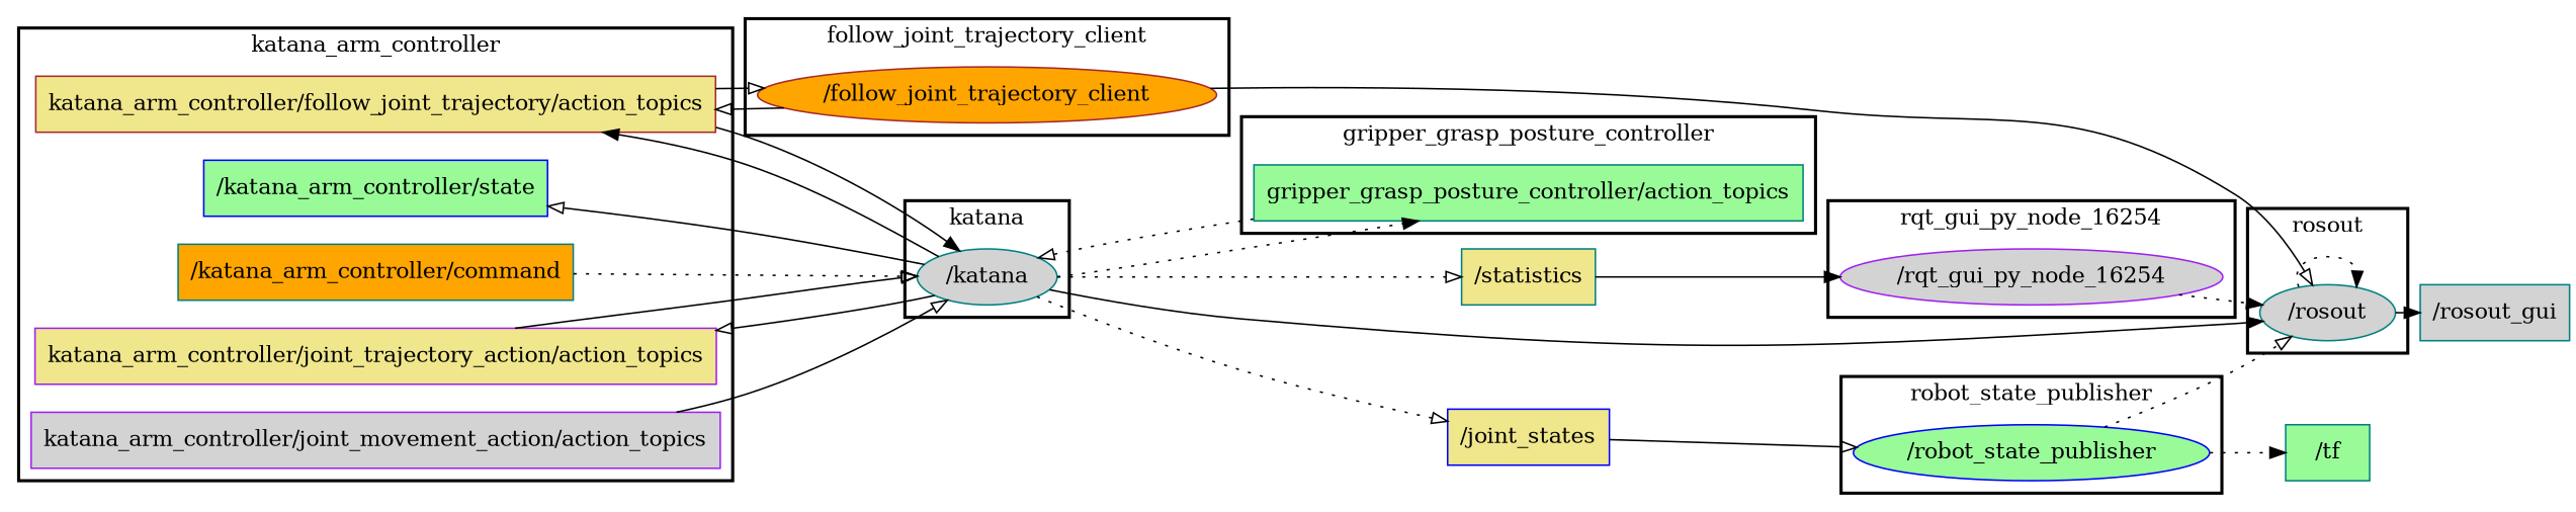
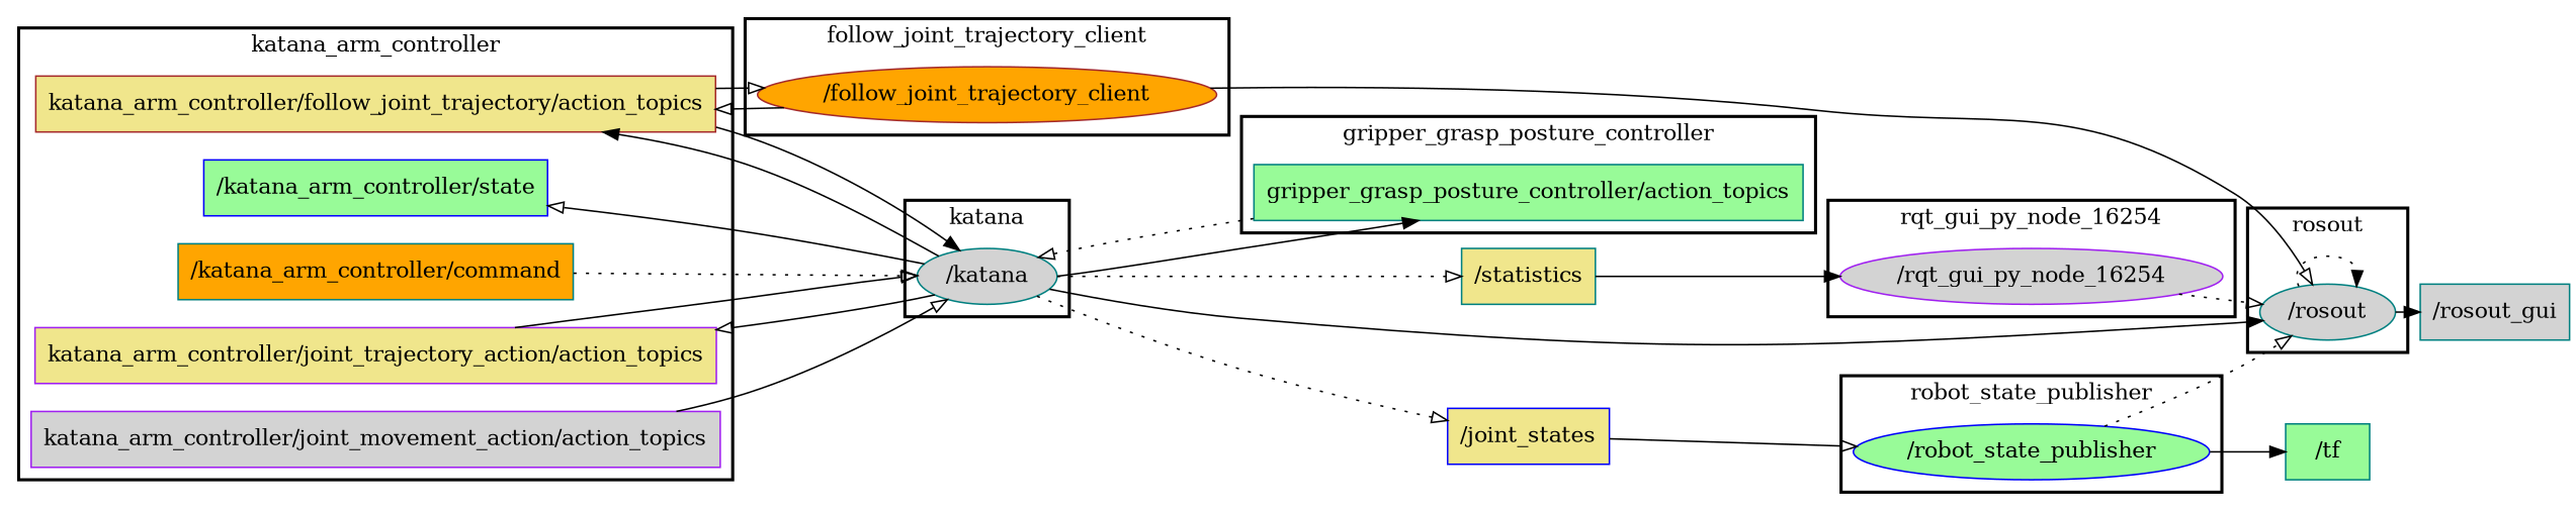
  digraph {
    compound=True
    rank=same
    rankdir=LR
    ranksep=0.2
    node [color=teal fillcolor=lightgrey shape=box style=filled]
    edge [arrowhead=onormal penwidth=1 style=bold]
    n1 [color=blue fillcolor=palegreen height=0.5 label="/katana_arm_controller/state" width=2.3889]
    n2 [fillcolor=orange height=0.5 label="/katana_arm_controller/command" width=2.8056]
    n3 [color=brown fillcolor=khaki height=0.5 label="katana_arm_controller/follow_joint_trajectory/action_topics" width=4.7778]
    n4 [color=purple height=0.5 label="katana_arm_controller/joint_movement_action/action_topics" width=4.8472]
    n5 [color=purple fillcolor=khaki height=0.5 label="katana_arm_controller/joint_trajectory_action/action_topics" width=4.75]
    n6 [fillcolor=palegreen height=0.5 label="gripper_grasp_posture_controller/action_topics" width=3.7917]
    n7 [height=0.5 label="/rosout" shape=ellipse width=0.97491]
    n8 [color=brown fillcolor=orange height=0.5 label="/follow_joint_trajectory_client" shape=ellipse width=3.2858]
    n9 [height=0.5 label="/katana" shape=ellipse width=1.011]
    n10 [color=blue fillcolor=palegreen height=0.5 label="/robot_state_publisher" shape=ellipse width=2.4734]
    n11 [color=purple height=0.5 label="/rqt_gui_py_node_16254" shape=ellipse width=2.7623]
    n12 [height=0.5 label="/rosout_gui" width=1.1111]
    n13 [color=blue fillcolor=khaki height=0.5 label="/joint_states" width=1.1389]
    n14 [fillcolor=khaki height=0.5 label="/statistics" width=0.93056]
    n15 [fillcolor=palegreen height=0.5 label="/tf" width=0.75]
    subgraph cluster_1 {
      label=katana_arm_controller
      style=bold
      n1
      n2
      n3
      n4
      n5
    }
    subgraph cluster_2 {
      label=gripper_grasp_posture_controller
      style=bold
      n6
    }
    subgraph cluster_3 {
      label=rosout
      style=bold
      n7
    }
    subgraph cluster_4 {
      label=follow_joint_trajectory_client
      style=bold
      n8
    }
    subgraph cluster_5 {
      label=katana
      style=bold
      n9
    }
    subgraph cluster_6 {
      label=robot_state_publisher
      style=bold
      n10
    }
    subgraph cluster_7 {
      label=rqt_gui_py_node_16254
      style=bold
      n11
    }
    n2 -> n9 [style=dotted]
    n3 -> n8
    n3 -> n9 [arrowhead=normal]
    n4 -> n9
    n5 -> n9
    n6 -> n9 [style=dotted]
    n7 -> n7 [arrowhead=normal style=dotted]
    n7 -> n12 [arrowhead=normal]
    n8 -> n3
    n8 -> n7
    n9 -> n1
    n9 -> n3 [arrowhead=normal]
    n9 -> n5
-   n9 -> n6 [arrowhead=normal style=dotted]
+   n9 -> n6 [arrowhead=normal]
    n9 -> n7 [arrowhead=normal]
    n9 -> n13 [style=dotted]
    n9 -> n14 [style=dotted]
    n10 -> n7 [style=dotted]
-   n10 -> n15 [arrowhead=normal style=dotted]
-   n11 -> n7 [arrowhead=normal style=dotted]
+   n10 -> n15 [arrowhead=normal]
+   n11 -> n7 [style=dotted]
    n13 -> n10
    n14 -> n11 [arrowhead=normal]
  }
